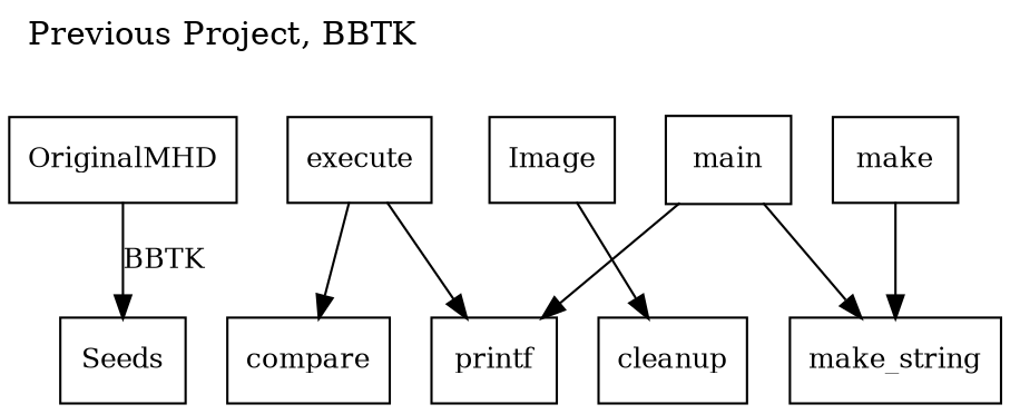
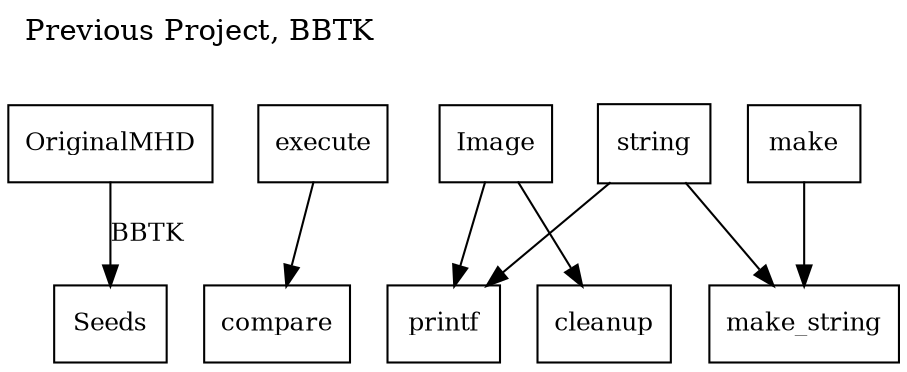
  digraph {
    label="Previous Project, BBTK"
    labeljust=l
    labelloc=t
    node [fontsize=12 shape=record]
    edge [fontsize=12]
    OriginalMHD
    Seeds
    Image
    cleanup
    execute
    printf
    compare
    n8 [label=make]
    make_string
-   main
+   main [label=string]
    OriginalMHD -> Seeds [label=BBTK]
    Image -> cleanup
-   execute -> printf
+   Image -> printf
    execute -> compare
    n8 -> make_string
    main -> printf
    main -> make_string
  }
